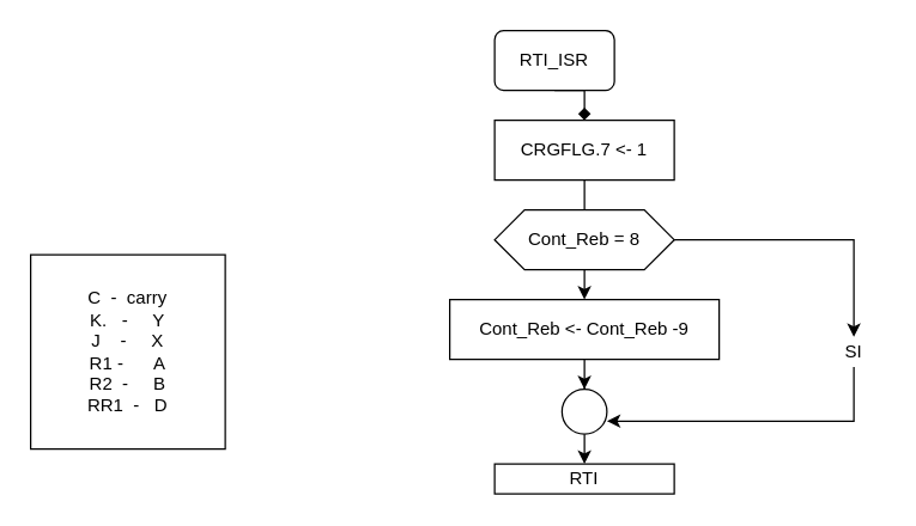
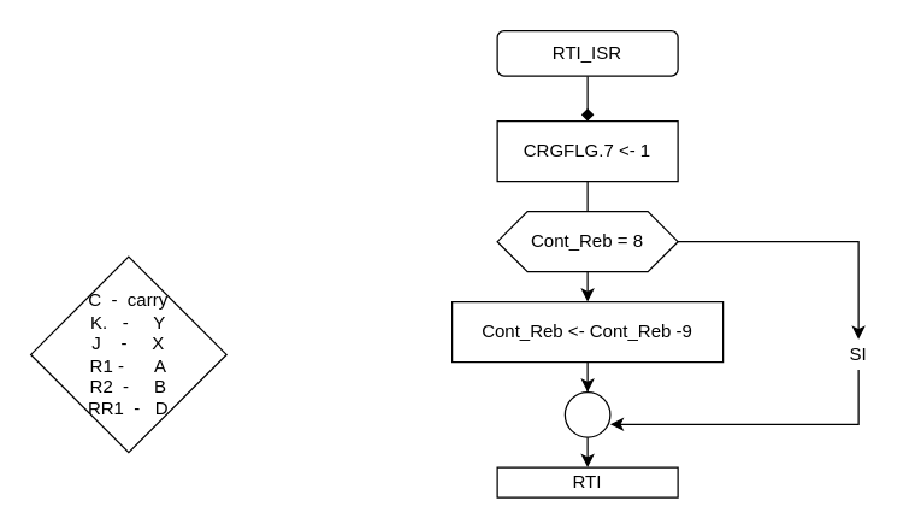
  <mxCell id="0" />
  <mxCell id="1" parent="0" />
  <mxCell id="2" style="edgeStyle=orthogonalEdgeStyle;rounded=0;orthogonalLoop=1;jettySize=auto;html=1;exitX=0.5;exitY=1;exitDx=0;exitDy=0;entryX=0.5;entryY=0;entryDx=0;entryDy=0;endArrow=diamond;" parent="1" source="3" target="5" edge="1"><mxGeometry relative="1" as="geometry"><mxPoint x="390" y="70" as="targetPoint" /></mxGeometry></mxCell>
- <mxCell id="3" value="RTI_ISR" style="rounded=1;whiteSpace=wrap;html=1;" parent="1" vertex="1"><mxGeometry x="330" y="20" width="80" height="40" as="geometry" /></mxCell>
+ <mxCell id="3" value="RTI_ISR" style="rounded=1;whiteSpace=wrap;html=1;" parent="1" vertex="1"><mxGeometry x="330" y="20" width="120" height="30" as="geometry" /></mxCell>
  <mxCell id="4" style="edgeStyle=orthogonalEdgeStyle;rounded=0;orthogonalLoop=1;jettySize=auto;html=1;exitX=0.5;exitY=1;exitDx=0;exitDy=0;entryX=0.5;entryY=0;entryDx=0;entryDy=0;" parent="1" source="5" target="7" edge="1"><mxGeometry relative="1" as="geometry" /></mxCell>
  <mxCell id="5" value="CRGFLG.7 &amp;lt;- 1&lt;br&gt;" style="rounded=0;whiteSpace=wrap;html=1;" parent="1" vertex="1"><mxGeometry x="330" y="80" width="120" height="40" as="geometry" /></mxCell>
  <mxCell id="6" style="edgeStyle=orthogonalEdgeStyle;rounded=0;orthogonalLoop=1;jettySize=auto;html=1;exitX=0.5;exitY=1;exitDx=0;exitDy=0;" parent="1" source="7" target="12" edge="1"><mxGeometry relative="1" as="geometry" /></mxCell>
  <mxCell id="7" value="Cont_Reb &amp;lt;- Cont_Reb -9" style="rounded=0;whiteSpace=wrap;html=1;" parent="1" vertex="1"><mxGeometry x="300" y="200" width="180" height="40" as="geometry" /></mxCell>
- <mxCell id="8" value="C &amp;nbsp;- &amp;nbsp;carry&lt;br&gt;K. &amp;nbsp; - &amp;nbsp; &amp;nbsp; Y&lt;br&gt;J &amp;nbsp; &amp;nbsp;- &amp;nbsp; &amp;nbsp; X&lt;br&gt;R1 - &amp;nbsp; &amp;nbsp; &amp;nbsp;A&lt;br&gt;R2 &amp;nbsp;- &amp;nbsp; &amp;nbsp; B&lt;br&gt;RR1 &amp;nbsp;- &amp;nbsp; D" style="whiteSpace=wrap;html=1;aspect=fixed;" parent="1" vertex="1"><mxGeometry y="170" width="130" height="130" as="geometry" x="20" /></mxCell>
+ <mxCell id="8" value="C &amp;nbsp;- &amp;nbsp;carry&lt;br&gt;K. &amp;nbsp; - &amp;nbsp; &amp;nbsp; Y&lt;br&gt;J &amp;nbsp; &amp;nbsp;- &amp;nbsp; &amp;nbsp; X&lt;br&gt;R1 - &amp;nbsp; &amp;nbsp; &amp;nbsp;A&lt;br&gt;R2 &amp;nbsp;- &amp;nbsp; &amp;nbsp; B&lt;br&gt;RR1 &amp;nbsp;- &amp;nbsp; D" style="rhombus;whiteSpace=wrap;html=1;aspect=fixed;" parent="1" vertex="1"><mxGeometry y="170" width="130" height="130" as="geometry" x="20" /></mxCell>
  <mxCell id="9" style="edgeStyle=orthogonalEdgeStyle;rounded=0;orthogonalLoop=1;jettySize=auto;html=1;exitX=1;exitY=0.5;exitDx=0;exitDy=0;" parent="1" source="10" target="15" edge="1"><mxGeometry relative="1" as="geometry" /></mxCell>
  <mxCell id="10" value="Cont_Reb = 8" style="shape=hexagon;perimeter=hexagonPerimeter2;whiteSpace=wrap;html=1;fixedSize=1;" parent="1" vertex="1"><mxGeometry x="330" y="140" width="120" height="40" as="geometry" /></mxCell>
  <mxCell id="11" style="edgeStyle=orthogonalEdgeStyle;rounded=0;orthogonalLoop=1;jettySize=auto;html=1;exitX=0.5;exitY=1;exitDx=0;exitDy=0;entryX=0.5;entryY=0;entryDx=0;entryDy=0;" parent="1" source="12" target="13" edge="1"><mxGeometry relative="1" as="geometry" /></mxCell>
  <mxCell id="12" value="" style="ellipse;whiteSpace=wrap;html=1;aspect=fixed;" parent="1" vertex="1"><mxGeometry x="375" y="260" width="30" height="30" as="geometry" /></mxCell>
  <mxCell id="13" value="RTI" style="rounded=0;whiteSpace=wrap;html=1;" parent="1" vertex="1"><mxGeometry x="330" y="310" width="120" height="20" as="geometry" /></mxCell>
  <mxCell id="14" style="edgeStyle=orthogonalEdgeStyle;rounded=0;orthogonalLoop=1;jettySize=auto;html=1;exitX=0.5;exitY=1;exitDx=0;exitDy=0;entryX=1;entryY=0.71;entryDx=0;entryDy=0;entryPerimeter=0;" parent="1" source="15" target="12" edge="1"><mxGeometry relative="1" as="geometry" /></mxCell>
  <mxCell id="15" value="SI" style="text;html=1;strokeColor=none;fillColor=none;align=center;verticalAlign=middle;whiteSpace=wrap;rounded=0;" parent="1" vertex="1"><mxGeometry x="550" y="225" width="40" height="20" as="geometry" /></mxCell>
